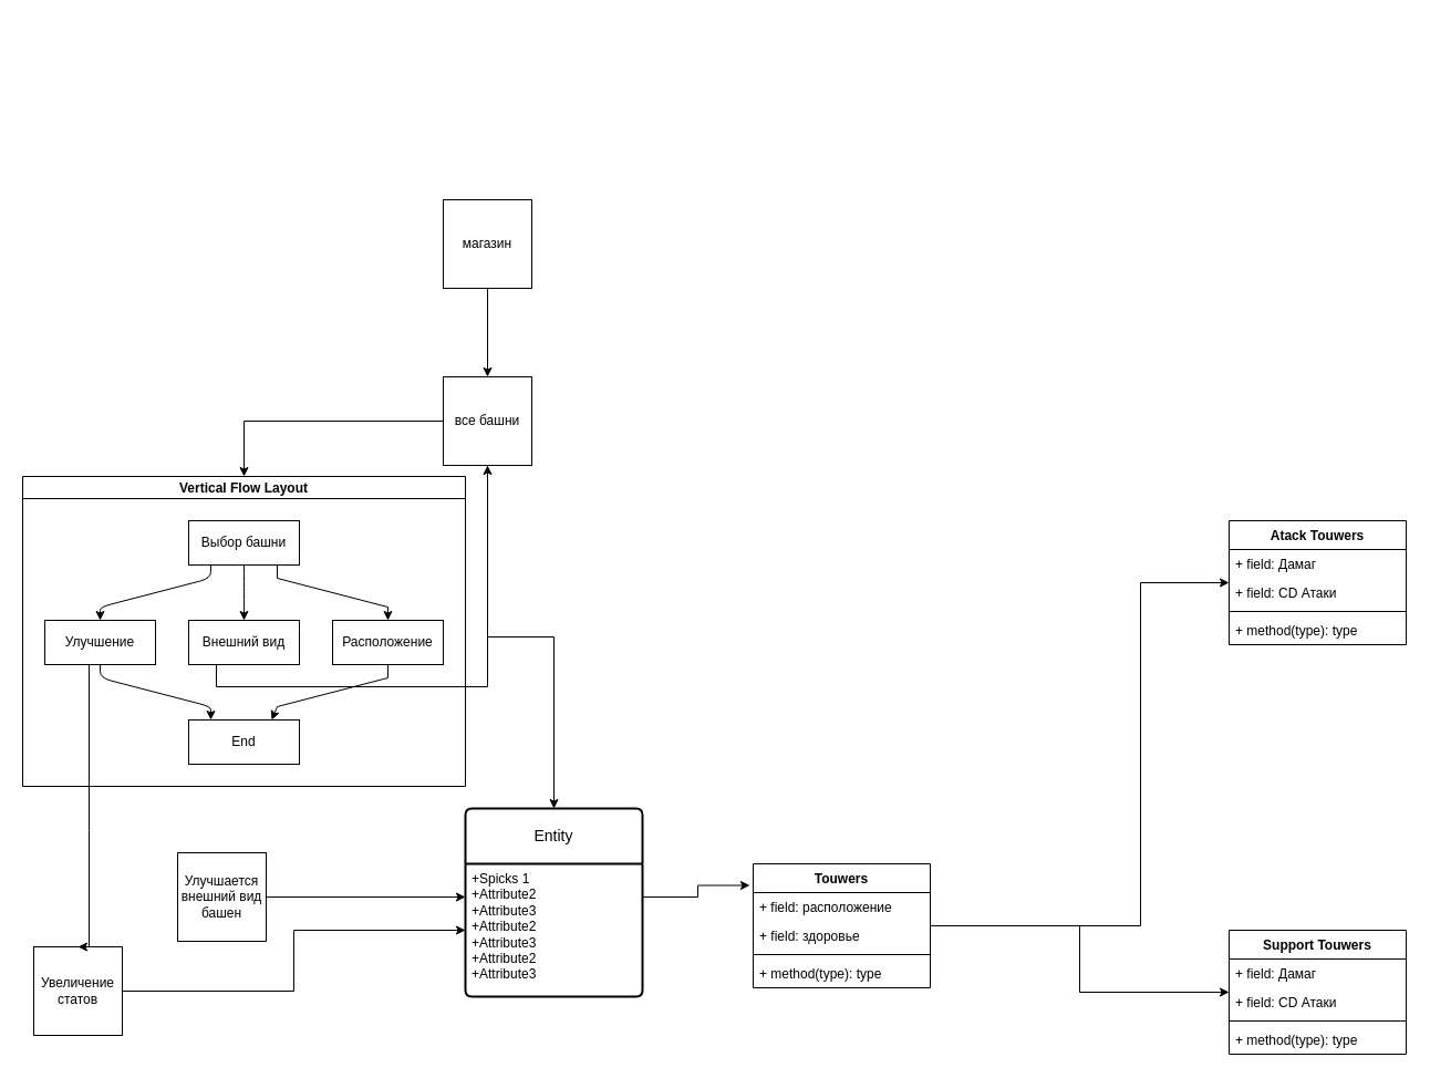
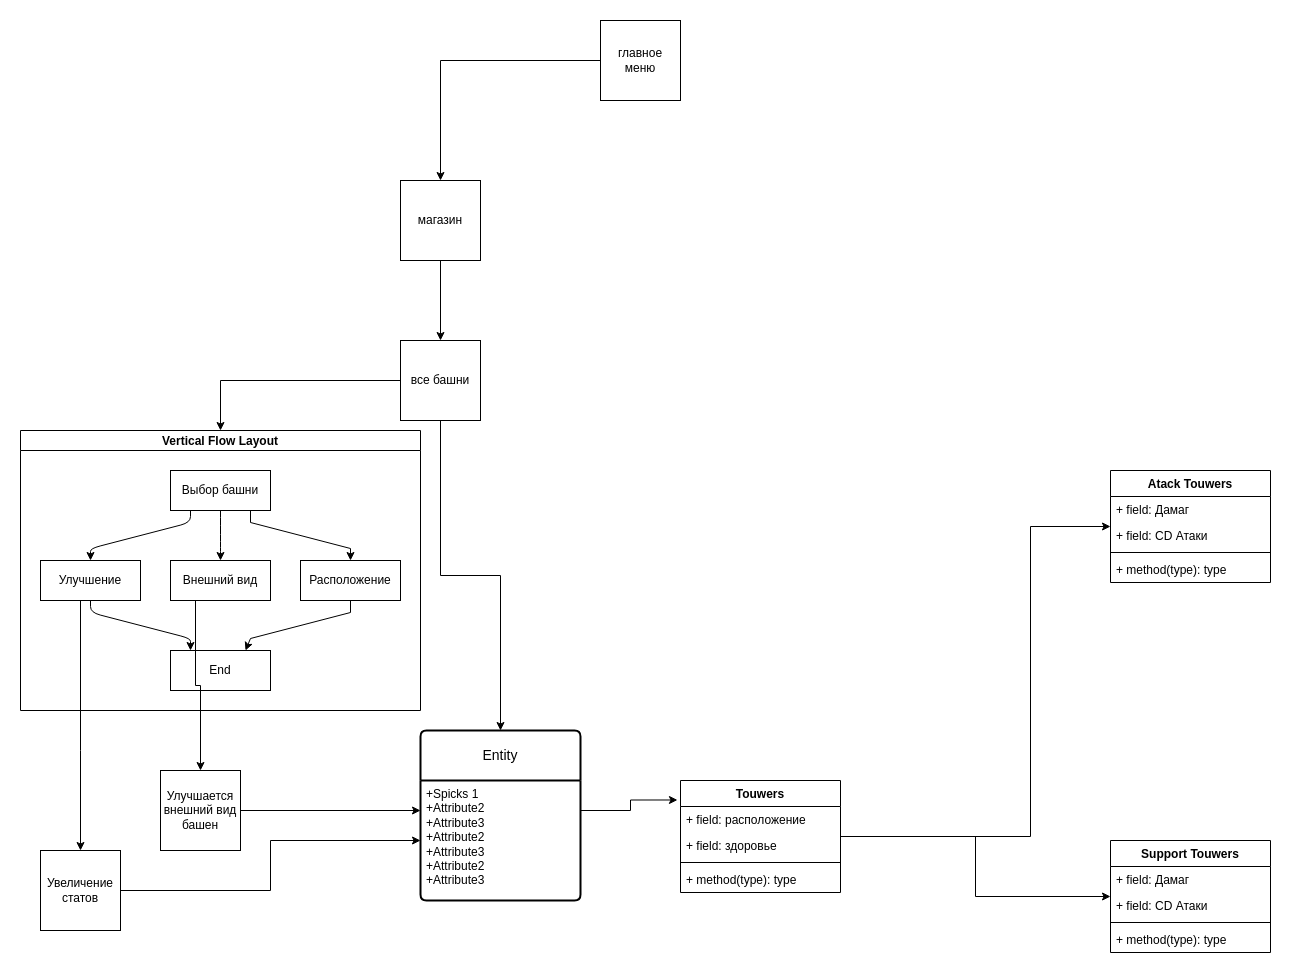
  <mxCell id="0" />
  <mxCell id="1" parent="0" />
+ <mxCell id="2" style="edgeStyle=orthogonalEdgeStyle;rounded=0;orthogonalLoop=1;jettySize=auto;html=1;" edge="1" parent="1" source="3" target="5"><mxGeometry relative="1" as="geometry" /></mxCell>
+ <mxCell id="3" value="главное меню" style="whiteSpace=wrap;html=1;aspect=fixed;" vertex="1" parent="1"><mxGeometry x="600" y="20" width="80" height="80" as="geometry" /></mxCell>
  <mxCell id="4" style="edgeStyle=orthogonalEdgeStyle;rounded=0;orthogonalLoop=1;jettySize=auto;html=1;" edge="1" parent="1" source="5" target="8"><mxGeometry relative="1" as="geometry" /></mxCell>
  <mxCell id="5" value="магазин" style="whiteSpace=wrap;html=1;aspect=fixed;" vertex="1" parent="1"><mxGeometry x="400" y="180" width="80" height="80" as="geometry" /></mxCell>
  <mxCell id="6" style="edgeStyle=orthogonalEdgeStyle;rounded=0;orthogonalLoop=1;jettySize=auto;html=1;" edge="1" parent="1" source="8" target="9"><mxGeometry relative="1" as="geometry" /></mxCell>
  <mxCell id="7" style="edgeStyle=orthogonalEdgeStyle;rounded=0;orthogonalLoop=1;jettySize=auto;html=1;exitX=0;exitY=0.5;exitDx=0;exitDy=0;entryX=0.5;entryY=0;entryDx=0;entryDy=0;" edge="1" parent="1" source="8" target="19"><mxGeometry relative="1" as="geometry" /></mxCell>
  <mxCell id="8" value="все башни" style="whiteSpace=wrap;html=1;aspect=fixed;" vertex="1" parent="1"><mxGeometry x="400" y="340" width="80" height="80" as="geometry" /></mxCell>
  <mxCell id="9" value="Entity" style="swimlane;childLayout=stackLayout;horizontal=1;startSize=50;horizontalStack=0;rounded=1;fontSize=14;fontStyle=0;strokeWidth=2;resizeParent=0;resizeLast=1;shadow=0;dashed=0;align=center;arcSize=4;whiteSpace=wrap;html=1;" vertex="1" parent="1"><mxGeometry x="420" y="730" width="160" height="170" as="geometry" /></mxCell>
  <mxCell id="10" value="+Spicks 1&lt;br style=&quot;border-color: var(--border-color);&quot;&gt;+Attribute2&lt;br style=&quot;border-color: var(--border-color);&quot;&gt;+Attribute3&lt;br style=&quot;border-color: var(--border-color);&quot;&gt;+Attribute2&lt;br style=&quot;border-color: var(--border-color);&quot;&gt;+Attribute3&lt;br style=&quot;border-color: var(--border-color);&quot;&gt;+Attribute2&lt;br style=&quot;border-color: var(--border-color);&quot;&gt;+Attribute3" style="align=left;strokeColor=none;fillColor=none;spacingLeft=4;fontSize=12;verticalAlign=top;resizable=0;rotatable=0;part=1;html=1;" vertex="1" parent="9"><mxGeometry y="50" width="160" height="120" as="geometry" /></mxCell>
  <mxCell id="11" style="edgeStyle=orthogonalEdgeStyle;rounded=0;orthogonalLoop=1;jettySize=auto;html=1;" edge="1" parent="1" source="13" target="41"><mxGeometry relative="1" as="geometry" /></mxCell>
  <mxCell id="12" style="edgeStyle=orthogonalEdgeStyle;rounded=0;orthogonalLoop=1;jettySize=auto;html=1;" edge="1" parent="1" source="13" target="36"><mxGeometry relative="1" as="geometry"><Array as="points"><mxPoint x="1030" y="836" /><mxPoint x="1030" y="526" /></Array></mxGeometry></mxCell>
  <mxCell id="13" value="Touwers" style="swimlane;fontStyle=1;align=center;verticalAlign=top;childLayout=stackLayout;horizontal=1;startSize=26;horizontalStack=0;resizeParent=1;resizeParentMax=0;resizeLast=0;collapsible=1;marginBottom=0;whiteSpace=wrap;html=1;" vertex="1" parent="1"><mxGeometry x="680" y="780" width="160" height="112" as="geometry" /></mxCell>
  <mxCell id="14" value="+ field: расположение" style="text;strokeColor=none;fillColor=none;align=left;verticalAlign=top;spacingLeft=4;spacingRight=4;overflow=hidden;rotatable=0;points=[[0,0.5],[1,0.5]];portConstraint=eastwest;whiteSpace=wrap;html=1;" vertex="1" parent="13"><mxGeometry y="26" width="160" height="26" as="geometry" /></mxCell>
  <mxCell id="15" value="+ field: здоровье" style="text;strokeColor=none;fillColor=none;align=left;verticalAlign=top;spacingLeft=4;spacingRight=4;overflow=hidden;rotatable=0;points=[[0,0.5],[1,0.5]];portConstraint=eastwest;whiteSpace=wrap;html=1;" vertex="1" parent="13"><mxGeometry y="52" width="160" height="26" as="geometry" /></mxCell>
  <mxCell id="16" value="" style="line;strokeWidth=1;fillColor=none;align=left;verticalAlign=middle;spacingTop=-1;spacingLeft=3;spacingRight=3;rotatable=0;labelPosition=right;points=[];portConstraint=eastwest;strokeColor=inherit;" vertex="1" parent="13"><mxGeometry y="78" width="160" height="8" as="geometry" /></mxCell>
  <mxCell id="17" value="+ method(type): type" style="text;strokeColor=none;fillColor=none;align=left;verticalAlign=top;spacingLeft=4;spacingRight=4;overflow=hidden;rotatable=0;points=[[0,0.5],[1,0.5]];portConstraint=eastwest;whiteSpace=wrap;html=1;" vertex="1" parent="13"><mxGeometry y="86" width="160" height="26" as="geometry" /></mxCell>
  <mxCell id="18" style="edgeStyle=orthogonalEdgeStyle;rounded=0;orthogonalLoop=1;jettySize=auto;html=1;exitX=1;exitY=0.25;exitDx=0;exitDy=0;entryX=-0.019;entryY=0.174;entryDx=0;entryDy=0;entryPerimeter=0;" edge="1" parent="1" source="10" target="13"><mxGeometry relative="1" as="geometry" /></mxCell>
  <mxCell id="19" value="Vertical Flow Layout" style="swimlane;startSize=20;horizontal=1;childLayout=flowLayout;flowOrientation=north;resizable=0;interRankCellSpacing=50;containerType=tree;fontSize=12;" vertex="1" parent="1"><mxGeometry x="20" y="430" width="400" height="280" as="geometry" /></mxCell>
  <mxCell id="20" style="edgeStyle=orthogonalEdgeStyle;rounded=0;orthogonalLoop=1;jettySize=auto;html=1;noEdgeStyle=1;orthogonal=1;" edge="1" parent="19" source="21" target="29"><mxGeometry relative="1" as="geometry"><Array as="points"><mxPoint x="230" y="92" /><mxPoint x="330" y="118" /></Array></mxGeometry></mxCell>
  <mxCell id="21" value="Выбор башни" style="whiteSpace=wrap;html=1;" vertex="1" parent="19"><mxGeometry x="150" y="40" width="100" height="40" as="geometry" /></mxCell>
  <mxCell id="22" value="Улучшение" style="whiteSpace=wrap;html=1;" vertex="1" parent="19"><mxGeometry x="20" y="130" width="100" height="40" as="geometry" /></mxCell>
  <mxCell id="23" value="" style="html=1;rounded=1;curved=0;sourcePerimeterSpacing=0;targetPerimeterSpacing=0;startSize=6;endSize=6;noEdgeStyle=1;orthogonal=1;" edge="1" parent="19" source="21" target="22"><mxGeometry relative="1" as="geometry"><Array as="points"><mxPoint x="170" y="92" /><mxPoint x="70" y="118" /></Array></mxGeometry></mxCell>
  <mxCell id="24" value="Внешний вид" style="whiteSpace=wrap;html=1;" vertex="1" parent="19"><mxGeometry x="150" y="130" width="100" height="40" as="geometry" /></mxCell>
  <mxCell id="25" value="" style="html=1;rounded=1;curved=0;sourcePerimeterSpacing=0;targetPerimeterSpacing=0;startSize=6;endSize=6;noEdgeStyle=1;orthogonal=1;" edge="1" parent="19" source="21" target="24"><mxGeometry relative="1" as="geometry"><Array as="points"><mxPoint x="200" y="94" /><mxPoint x="200" y="118" /></Array></mxGeometry></mxCell>
  <mxCell id="26" value="End" style="whiteSpace=wrap;html=1;" vertex="1" parent="19"><mxGeometry x="150" y="220" width="100" height="40" as="geometry" /></mxCell>
  <mxCell id="27" value="" style="html=1;rounded=1;curved=0;sourcePerimeterSpacing=0;targetPerimeterSpacing=0;startSize=6;endSize=6;noEdgeStyle=1;orthogonal=1;" edge="1" parent="19" source="22" target="26"><mxGeometry relative="1" as="geometry"><Array as="points"><mxPoint x="70" y="182" /><mxPoint x="170" y="208" /></Array></mxGeometry></mxCell>
  <mxCell id="28" style="edgeStyle=orthogonalEdgeStyle;rounded=0;orthogonalLoop=1;jettySize=auto;html=1;entryX=0.75;entryY=0;entryDx=0;entryDy=0;noEdgeStyle=1;orthogonal=1;" edge="1" parent="19" source="29" target="26"><mxGeometry relative="1" as="geometry"><Array as="points"><mxPoint x="330" y="182" /><mxPoint x="230" y="208" /></Array></mxGeometry></mxCell>
  <mxCell id="29" value="Расположение" style="whiteSpace=wrap;html=1;" vertex="1" parent="19"><mxGeometry x="280" y="130" width="100" height="40" as="geometry" /></mxCell>
  <mxCell id="30" style="edgeStyle=orthogonalEdgeStyle;rounded=0;orthogonalLoop=1;jettySize=auto;html=1;" edge="1" parent="1" source="31" target="10"><mxGeometry relative="1" as="geometry" /></mxCell>
- <mxCell id="31" value="Увеличение статов" style="whiteSpace=wrap;html=1;aspect=fixed;" vertex="1" parent="1"><mxGeometry x="30" y="855" width="80" height="80" as="geometry" /></mxCell>
+ <mxCell id="31" value="Увеличение статов" style="whiteSpace=wrap;html=1;aspect=fixed;" vertex="1" parent="1"><mxGeometry x="40" y="850" width="80" height="80" as="geometry" /></mxCell>
  <mxCell id="32" style="edgeStyle=orthogonalEdgeStyle;rounded=0;orthogonalLoop=1;jettySize=auto;html=1;entryX=0.5;entryY=0;entryDx=0;entryDy=0;" edge="1" parent="1" source="22" target="31"><mxGeometry relative="1" as="geometry"><mxPoint x="120" y="1000" as="targetPoint" /><Array as="points"><mxPoint x="80" y="750" /><mxPoint x="80" y="750" /></Array></mxGeometry></mxCell>
  <mxCell id="33" style="edgeStyle=orthogonalEdgeStyle;rounded=0;orthogonalLoop=1;jettySize=auto;html=1;entryX=0;entryY=0.25;entryDx=0;entryDy=0;" edge="1" parent="1" source="34" target="10"><mxGeometry relative="1" as="geometry" /></mxCell>
  <mxCell id="34" value="Улучшается внешний вид башен" style="whiteSpace=wrap;html=1;aspect=fixed;" vertex="1" parent="1"><mxGeometry x="160" y="770" width="80" height="80" as="geometry" /></mxCell>
- <mxCell id="35" style="edgeStyle=orthogonalEdgeStyle;rounded=0;orthogonalLoop=1;jettySize=auto;html=1;exitX=0.25;exitY=1;exitDx=0;exitDy=0;" edge="1" parent="1" source="24" target="8"><mxGeometry relative="1" as="geometry" /></mxCell>
+ <mxCell id="35" style="edgeStyle=orthogonalEdgeStyle;rounded=0;orthogonalLoop=1;jettySize=auto;html=1;exitX=0.25;exitY=1;exitDx=0;exitDy=0;" edge="1" parent="1" source="24" target="34"><mxGeometry relative="1" as="geometry" /></mxCell>
  <mxCell id="36" value="Atack Touwers" style="swimlane;fontStyle=1;align=center;verticalAlign=top;childLayout=stackLayout;horizontal=1;startSize=26;horizontalStack=0;resizeParent=1;resizeParentMax=0;resizeLast=0;collapsible=1;marginBottom=0;whiteSpace=wrap;html=1;" vertex="1" parent="1"><mxGeometry x="1110" y="470" width="160" height="112" as="geometry" /></mxCell>
  <mxCell id="37" value="+ field: Дамаг" style="text;strokeColor=none;fillColor=none;align=left;verticalAlign=top;spacingLeft=4;spacingRight=4;overflow=hidden;rotatable=0;points=[[0,0.5],[1,0.5]];portConstraint=eastwest;whiteSpace=wrap;html=1;" vertex="1" parent="36"><mxGeometry y="26" width="160" height="26" as="geometry" /></mxCell>
  <mxCell id="38" value="+ field: CD Атаки" style="text;strokeColor=none;fillColor=none;align=left;verticalAlign=top;spacingLeft=4;spacingRight=4;overflow=hidden;rotatable=0;points=[[0,0.5],[1,0.5]];portConstraint=eastwest;whiteSpace=wrap;html=1;" vertex="1" parent="36"><mxGeometry y="52" width="160" height="26" as="geometry" /></mxCell>
  <mxCell id="39" value="" style="line;strokeWidth=1;fillColor=none;align=left;verticalAlign=middle;spacingTop=-1;spacingLeft=3;spacingRight=3;rotatable=0;labelPosition=right;points=[];portConstraint=eastwest;strokeColor=inherit;" vertex="1" parent="36"><mxGeometry y="78" width="160" height="8" as="geometry" /></mxCell>
  <mxCell id="40" value="+ method(type): type" style="text;strokeColor=none;fillColor=none;align=left;verticalAlign=top;spacingLeft=4;spacingRight=4;overflow=hidden;rotatable=0;points=[[0,0.5],[1,0.5]];portConstraint=eastwest;whiteSpace=wrap;html=1;" vertex="1" parent="36"><mxGeometry y="86" width="160" height="26" as="geometry" /></mxCell>
  <mxCell id="41" value="Support Touwers" style="swimlane;fontStyle=1;align=center;verticalAlign=top;childLayout=stackLayout;horizontal=1;startSize=26;horizontalStack=0;resizeParent=1;resizeParentMax=0;resizeLast=0;collapsible=1;marginBottom=0;whiteSpace=wrap;html=1;" vertex="1" parent="1"><mxGeometry x="1110" y="840" width="160" height="112" as="geometry" /></mxCell>
  <mxCell id="42" value="+ field: Дамаг" style="text;strokeColor=none;fillColor=none;align=left;verticalAlign=top;spacingLeft=4;spacingRight=4;overflow=hidden;rotatable=0;points=[[0,0.5],[1,0.5]];portConstraint=eastwest;whiteSpace=wrap;html=1;" vertex="1" parent="41"><mxGeometry y="26" width="160" height="26" as="geometry" /></mxCell>
  <mxCell id="43" value="+ field: CD Атаки" style="text;strokeColor=none;fillColor=none;align=left;verticalAlign=top;spacingLeft=4;spacingRight=4;overflow=hidden;rotatable=0;points=[[0,0.5],[1,0.5]];portConstraint=eastwest;whiteSpace=wrap;html=1;" vertex="1" parent="41"><mxGeometry y="52" width="160" height="26" as="geometry" /></mxCell>
  <mxCell id="44" value="" style="line;strokeWidth=1;fillColor=none;align=left;verticalAlign=middle;spacingTop=-1;spacingLeft=3;spacingRight=3;rotatable=0;labelPosition=right;points=[];portConstraint=eastwest;strokeColor=inherit;" vertex="1" parent="41"><mxGeometry y="78" width="160" height="8" as="geometry" /></mxCell>
  <mxCell id="45" value="+ method(type): type" style="text;strokeColor=none;fillColor=none;align=left;verticalAlign=top;spacingLeft=4;spacingRight=4;overflow=hidden;rotatable=0;points=[[0,0.5],[1,0.5]];portConstraint=eastwest;whiteSpace=wrap;html=1;" vertex="1" parent="41"><mxGeometry y="86" width="160" height="26" as="geometry" /></mxCell>
